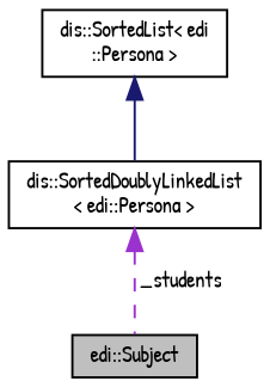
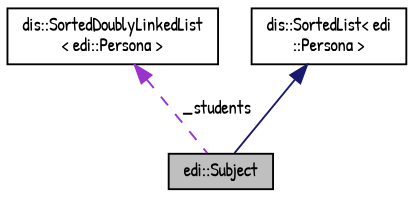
  digraph {
    fontname="Patrick Hand"
    node [color=black fillcolor=white fontname="Patrick Hand" fontsize=10 shape=record style=filled]
    edge [dir=back fontname="Patrick Hand" fontsize=10 labelfontname=Helvetica labelfontsize=10]
    n1 [fillcolor=grey75 fontcolor=black height=0.2 label="edi::Subject" width=0.4]
    n2 [height=0.2 label="dis::SortedDoublyLinkedList\l\< edi::Persona \>" width=0.4]
    n3 [height=0.2 label="dis::SortedList\< edi\l::Persona \>" width=0.4]
    n2 -> n1 [color=darkorchid3 label=" _students" style=dashed]
-   n3 -> n2 [color=midnightblue style=solid]
+   n3 -> n1 [color=midnightblue style=solid]
  }
